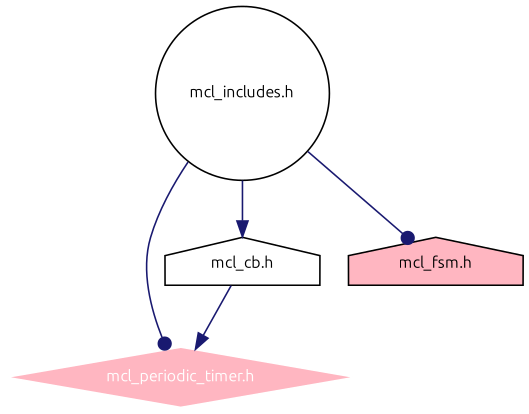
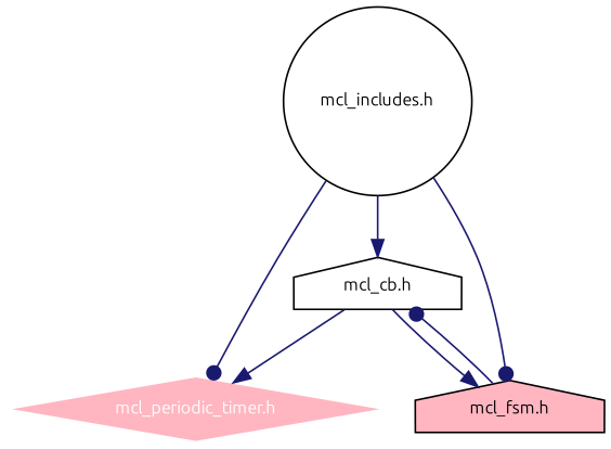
  digraph {
    fontname=Ubuntu
    node [color=black fillcolor=lightpink fontname=Ubuntu fontsize=10 shape=house style=filled]
    edge [arrowhead=normal color=midnightblue fontname=Ubuntu fontsize=10 labelfontname=Helvetica labelfontsize=10 style=solid]
    n1 [color=white fontcolor=white height=0.2 label="mcl_periodic_timer.h" shape=diamond width=0.4]
    n2 [fillcolor=white height=0.2 label="mcl_cb.h" width=0.4]
    n3 [height=0.2 label="mcl_fsm.h" width=0.4]
    n4 [fillcolor=white height=0.2 label="mcl_includes.h" shape=circle width=0.4]
    n2 -> n1
+   n2 -> n3
+   n3 -> n2 [arrowhead=dot]
    n4 -> n1 [arrowhead=dot]
    n4 -> n2
    n4 -> n3 [arrowhead=dot]
  }
